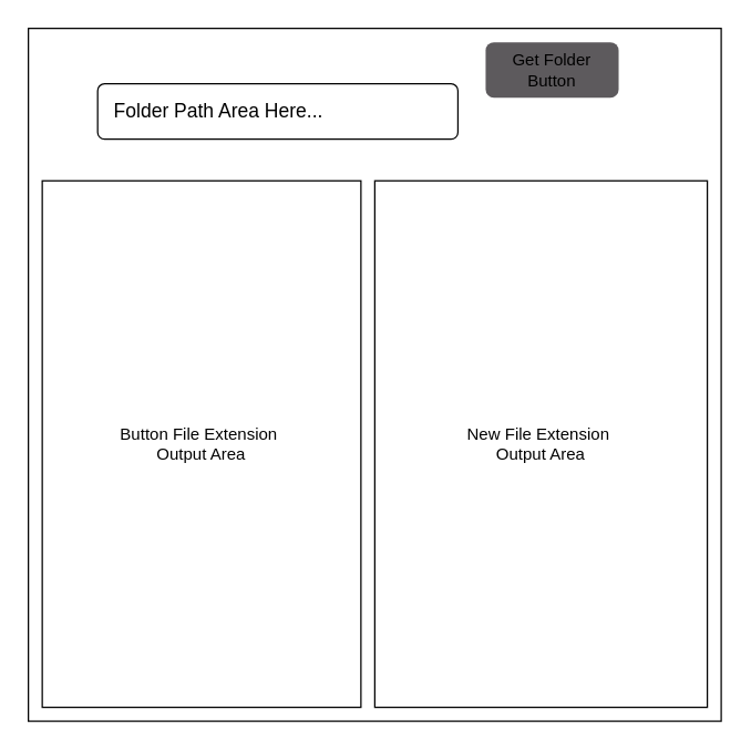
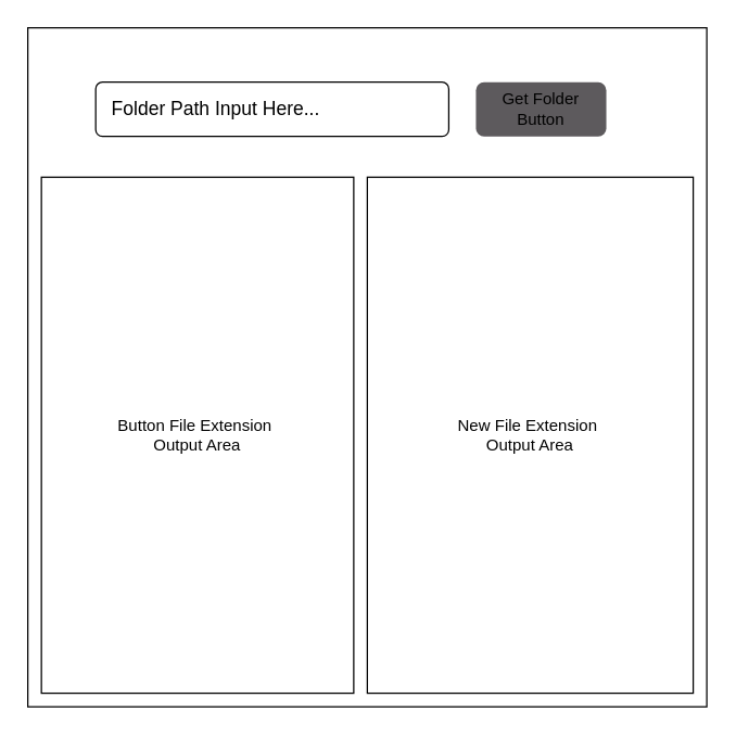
  <mxCell id="0" />
  <mxCell id="1" parent="0" />
  <mxCell id="2" value="" style="rounded=0;whiteSpace=wrap;html=1;" parent="1" vertex="1"><mxGeometry x="20" y="20" width="500" height="500" as="geometry" /></mxCell>
- <mxCell id="3" value="Folder Path Area Here..." style="html=1;shadow=0;dashed=0;shape=mxgraph.bootstrap.rrect;rSize=5;strokeWidth=1;whiteSpace=wrap;align=left;verticalAlign=middle;spacingLeft=10;fontSize=14;" parent="1" vertex="1"><mxGeometry x="70" y="60" width="260" height="40" as="geometry" /></mxCell>
- <mxCell id="4" value="&lt;font style=&quot;color: rgb(0, 0, 0);&quot;&gt;Get Folder Button&lt;/font&gt;" style="rounded=1;fillColor=#5D5A5D;strokeColor=none;html=1;whiteSpace=wrap;fontColor=#ffffff;align=center;verticalAlign=middle;fontStyle=0;fontSize=12;sketch=0;" parent="1" vertex="1"><mxGeometry x="350" y="30" width="96" height="40" as="geometry" /></mxCell>
+ <mxCell id="3" value="Folder Path Input Here..." style="html=1;shadow=0;dashed=0;shape=mxgraph.bootstrap.rrect;rSize=5;strokeWidth=1;whiteSpace=wrap;align=left;verticalAlign=middle;spacingLeft=10;fontSize=14;" parent="1" vertex="1"><mxGeometry x="70" y="60" width="260" height="40" as="geometry" /></mxCell>
+ <mxCell id="4" value="&lt;font style=&quot;color: rgb(0, 0, 0);&quot;&gt;Get Folder Button&lt;/font&gt;" style="rounded=1;fillColor=#5D5A5D;strokeColor=none;html=1;whiteSpace=wrap;fontColor=#ffffff;align=center;verticalAlign=middle;fontStyle=0;fontSize=12;sketch=0;" parent="1" vertex="1"><mxGeometry x="350" y="60" width="96" height="40" as="geometry" /></mxCell>
  <mxCell id="5" value="Button File Extension&amp;nbsp;&lt;div&gt;&lt;span style=&quot;background-color: transparent; color: light-dark(rgb(0, 0, 0), rgb(255, 255, 255));&quot;&gt;Output Area&lt;/span&gt;&lt;/div&gt;" style="rounded=0;whiteSpace=wrap;html=1;" parent="1" vertex="1"><mxGeometry x="30" y="130" width="230" height="380" as="geometry" /></mxCell>
  <mxCell id="6" value="New File Extension&amp;nbsp;&lt;div&gt;&lt;span style=&quot;background-color: transparent; color: light-dark(rgb(0, 0, 0), rgb(255, 255, 255));&quot;&gt;Output Area&lt;/span&gt;&lt;/div&gt;" style="rounded=0;whiteSpace=wrap;html=1;" vertex="1" parent="1"><mxGeometry x="270" y="130" width="240" height="380" as="geometry" /></mxCell>
